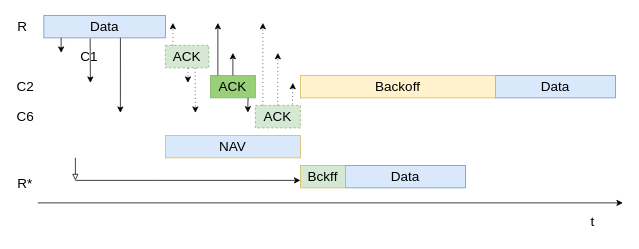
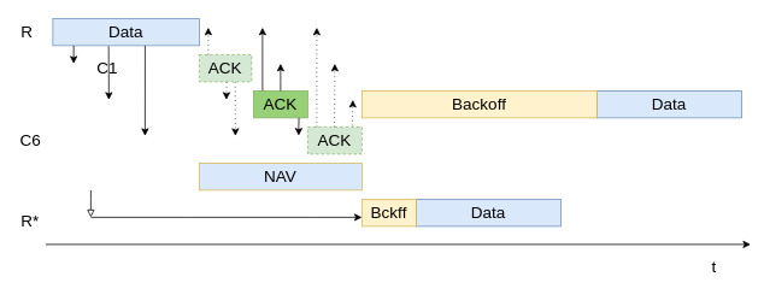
  <mxCell id="0" />
  <mxCell id="1" parent="0" />
  <mxCell id="2" value="" style="endArrow=classic;html=1;rounded=0;" edge="1" parent="1"><mxGeometry width="50" height="50" relative="1" as="geometry"><mxPoint x="50" y="270" as="sourcePoint" /><mxPoint x="830" y="270" as="targetPoint" /></mxGeometry></mxCell>
  <mxCell id="3" value="Data" style="rounded=0;whiteSpace=wrap;html=1;fontSize=18;fillColor=#dae8fc;strokeColor=#6c8ebf;" vertex="1" parent="1"><mxGeometry x="58" y="20" width="162" height="30" as="geometry" /></mxCell>
  <mxCell id="4" value="ACK" style="rounded=0;whiteSpace=wrap;html=1;fontSize=18;fillColor=#d5e8d4;strokeColor=#82b366;dashed=1;" vertex="1" parent="1"><mxGeometry x="220" y="60" width="58" height="30" as="geometry" /></mxCell>
  <mxCell id="5" value="ACK" style="rounded=0;whiteSpace=wrap;html=1;fontSize=18;fillColor=#97D077;strokeColor=#82b366;" vertex="1" parent="1"><mxGeometry x="280" y="100" width="60" height="30" as="geometry" /></mxCell>
  <mxCell id="6" value="ACK" style="rounded=0;whiteSpace=wrap;html=1;fontSize=18;fillColor=#d5e8d4;strokeColor=#82b366;dashed=1;" vertex="1" parent="1"><mxGeometry x="340" y="140" width="60" height="30" as="geometry" /></mxCell>
  <mxCell id="7" value="R" style="text;html=1;strokeColor=none;fillColor=none;align=left;verticalAlign=middle;whiteSpace=wrap;rounded=0;fontSize=18;" vertex="1" parent="1"><mxGeometry x="21" y="20" width="60" height="30" as="geometry" /></mxCell>
  <mxCell id="8" value="C1" style="text;html=1;strokeColor=none;fillColor=none;align=left;verticalAlign=middle;whiteSpace=wrap;rounded=0;fontSize=18;" vertex="1" parent="1"><mxGeometry x="105" y="60" width="40" height="30" as="geometry" /></mxCell>
- <mxCell id="9" value="C2" style="text;html=1;strokeColor=none;fillColor=none;align=left;verticalAlign=middle;whiteSpace=wrap;rounded=0;fontSize=18;" vertex="1" parent="1"><mxGeometry x="20" y="100" width="40" height="30" as="geometry" /></mxCell>
  <mxCell id="10" value="C6" style="text;html=1;strokeColor=none;fillColor=none;align=left;verticalAlign=middle;whiteSpace=wrap;rounded=0;fontSize=18;" vertex="1" parent="1"><mxGeometry x="20" y="140" width="100" height="30" as="geometry" /></mxCell>
  <mxCell id="11" value="NAV" style="rounded=0;whiteSpace=wrap;html=1;fontSize=18;fillColor=#dae8fc;strokeColor=#d6b656;" vertex="1" parent="1"><mxGeometry x="220" y="180" width="180" height="30" as="geometry" /></mxCell>
  <mxCell id="12" value="t" style="text;html=1;strokeColor=none;fillColor=none;align=center;verticalAlign=middle;whiteSpace=wrap;rounded=0;shadow=0;sketch=0;strokeWidth=1;fontSize=18;" vertex="1" parent="1"><mxGeometry x="760" y="280" width="60" height="30" as="geometry" /></mxCell>
  <mxCell id="13" value="Data" style="rounded=0;whiteSpace=wrap;html=1;fontSize=18;fillColor=#dae8fc;strokeColor=#6c8ebf;" vertex="1" parent="1"><mxGeometry x="460" y="220" width="160" height="30" as="geometry" /></mxCell>
  <mxCell id="14" value="R*" style="text;html=1;strokeColor=none;fillColor=none;align=left;verticalAlign=middle;whiteSpace=wrap;rounded=0;fontSize=18;" vertex="1" parent="1"><mxGeometry x="21" y="230" width="60" height="30" as="geometry" /></mxCell>
  <mxCell id="15" value="" style="endArrow=classic;html=1;rounded=0;fontSize=18;" edge="1" parent="1"><mxGeometry width="50" height="50" relative="1" as="geometry"><mxPoint x="81" y="50" as="sourcePoint" /><mxPoint x="81" y="70" as="targetPoint" /></mxGeometry></mxCell>
  <mxCell id="16" value="" style="endArrow=classic;html=1;rounded=0;fontSize=18;exitX=0.381;exitY=1.022;exitDx=0;exitDy=0;exitPerimeter=0;" edge="1" parent="1" source="3"><mxGeometry width="50" height="50" relative="1" as="geometry"><mxPoint x="91.36" y="60.72" as="sourcePoint" /><mxPoint x="120" y="110" as="targetPoint" /></mxGeometry></mxCell>
  <mxCell id="17" value="" style="endArrow=classic;html=1;rounded=0;fontSize=18;exitX=0.63;exitY=1;exitDx=0;exitDy=0;exitPerimeter=0;" edge="1" parent="1" source="3"><mxGeometry width="50" height="50" relative="1" as="geometry"><mxPoint x="131.36" y="61.29" as="sourcePoint" /><mxPoint x="160" y="150" as="targetPoint" /></mxGeometry></mxCell>
  <mxCell id="18" value="" style="endArrow=classic;html=1;rounded=0;fontSize=18;dashed=1;dashPattern=1 4;" edge="1" parent="1"><mxGeometry width="50" height="50" relative="1" as="geometry"><mxPoint x="230" y="60" as="sourcePoint" /><mxPoint x="230" y="30" as="targetPoint" /></mxGeometry></mxCell>
  <mxCell id="19" value="" style="endArrow=classic;html=1;rounded=0;fontSize=18;exitX=0.522;exitY=1.012;exitDx=0;exitDy=0;exitPerimeter=0;dashed=1;dashPattern=1 4;" edge="1" parent="1" source="4"><mxGeometry width="50" height="50" relative="1" as="geometry"><mxPoint x="240" y="70" as="sourcePoint" /><mxPoint x="250" y="110" as="targetPoint" /></mxGeometry></mxCell>
  <mxCell id="20" value="" style="endArrow=classic;html=1;rounded=0;fontSize=18;exitX=0.684;exitY=1.012;exitDx=0;exitDy=0;exitPerimeter=0;dashed=1;dashPattern=1 4;" edge="1" parent="1" source="4"><mxGeometry width="50" height="50" relative="1" as="geometry"><mxPoint x="259" y="100" as="sourcePoint" /><mxPoint x="260" y="150" as="targetPoint" /></mxGeometry></mxCell>
  <mxCell id="21" value="" style="endArrow=classic;html=1;rounded=0;fontSize=18;exitX=0.522;exitY=1.012;exitDx=0;exitDy=0;exitPerimeter=0;" edge="1" parent="1"><mxGeometry width="50" height="50" relative="1" as="geometry"><mxPoint x="330.276" y="130" as="sourcePoint" /><mxPoint x="330" y="149.64" as="targetPoint" /><Array as="points"><mxPoint x="330" y="139.64" /></Array></mxGeometry></mxCell>
  <mxCell id="22" value="" style="endArrow=classic;html=1;rounded=0;fontSize=18;exitX=0.5;exitY=0;exitDx=0;exitDy=0;" edge="1" parent="1" source="5"><mxGeometry width="50" height="50" relative="1" as="geometry"><mxPoint x="340.276" y="140" as="sourcePoint" /><mxPoint x="310" y="70" as="targetPoint" /><Array as="points"><mxPoint x="310" y="90" /></Array></mxGeometry></mxCell>
  <mxCell id="23" value="" style="endArrow=classic;html=1;rounded=0;fontSize=18;exitX=0.5;exitY=0;exitDx=0;exitDy=0;" edge="1" parent="1"><mxGeometry width="50" height="50" relative="1" as="geometry"><mxPoint x="290" y="100" as="sourcePoint" /><mxPoint x="290" y="30" as="targetPoint" /><Array as="points"><mxPoint x="290" y="90" /></Array></mxGeometry></mxCell>
  <mxCell id="24" value="" style="endArrow=classic;html=1;rounded=0;fontSize=18;exitX=0.822;exitY=-0.046;exitDx=0;exitDy=0;exitPerimeter=0;dashed=1;dashPattern=1 4;" edge="1" parent="1" source="6"><mxGeometry width="50" height="50" relative="1" as="geometry"><mxPoint x="420.276" y="65.18" as="sourcePoint" /><mxPoint x="390" y="110" as="targetPoint" /><Array as="points" /></mxGeometry></mxCell>
  <mxCell id="25" value="" style="endArrow=classic;html=1;rounded=0;fontSize=18;exitX=0.822;exitY=-0.046;exitDx=0;exitDy=0;exitPerimeter=0;dashed=1;dashPattern=1 4;" edge="1" parent="1"><mxGeometry width="50" height="50" relative="1" as="geometry"><mxPoint x="369.66" y="140" as="sourcePoint" /><mxPoint x="370" y="70" as="targetPoint" /><Array as="points" /></mxGeometry></mxCell>
  <mxCell id="26" value="" style="endArrow=classic;html=1;rounded=0;fontSize=18;exitX=0.822;exitY=-0.046;exitDx=0;exitDy=0;exitPerimeter=0;dashed=1;dashPattern=1 4;" edge="1" parent="1"><mxGeometry width="50" height="50" relative="1" as="geometry"><mxPoint x="350" y="140" as="sourcePoint" /><mxPoint x="350" y="30" as="targetPoint" /><Array as="points" /></mxGeometry></mxCell>
  <mxCell id="27" value="" style="endArrow=classic;html=1;rounded=0;fontSize=18;" edge="1" parent="1"><mxGeometry width="50" height="50" relative="1" as="geometry"><mxPoint x="100" y="240" as="sourcePoint" /><mxPoint x="400" y="240" as="targetPoint" /><Array as="points"><mxPoint x="210" y="240" /><mxPoint x="350" y="240" /></Array></mxGeometry></mxCell>
  <mxCell id="28" value="" style="endArrow=block;html=1;rounded=0;fontSize=18;endFill=0;" edge="1" parent="1"><mxGeometry width="50" height="50" relative="1" as="geometry"><mxPoint x="100" y="210" as="sourcePoint" /><mxPoint x="100" y="240" as="targetPoint" /><Array as="points"><mxPoint x="100" y="220" /></Array></mxGeometry></mxCell>
  <mxCell id="29" value="Data" style="rounded=0;whiteSpace=wrap;html=1;fontSize=18;fillColor=#dae8fc;strokeColor=#6c8ebf;" vertex="1" parent="1"><mxGeometry x="660" y="100" width="160" height="30" as="geometry" /></mxCell>
- <mxCell id="30" value="Bckff" style="rounded=0;whiteSpace=wrap;html=1;fontSize=18;fillColor=#d5e8d4;strokeColor=#d6b656;" vertex="1" parent="1"><mxGeometry x="400" y="220" width="60" height="30" as="geometry" /></mxCell>
+ <mxCell id="30" value="Bckff" style="rounded=0;whiteSpace=wrap;html=1;fontSize=18;fillColor=#fff2cc;strokeColor=#d6b656;" vertex="1" parent="1"><mxGeometry x="400" y="220" width="60" height="30" as="geometry" /></mxCell>
  <mxCell id="31" value="Backoff" style="rounded=0;whiteSpace=wrap;html=1;fontSize=18;fillColor=#fff2cc;strokeColor=#d6b656;" vertex="1" parent="1"><mxGeometry x="400" y="100" width="260" height="30" as="geometry" /></mxCell>
